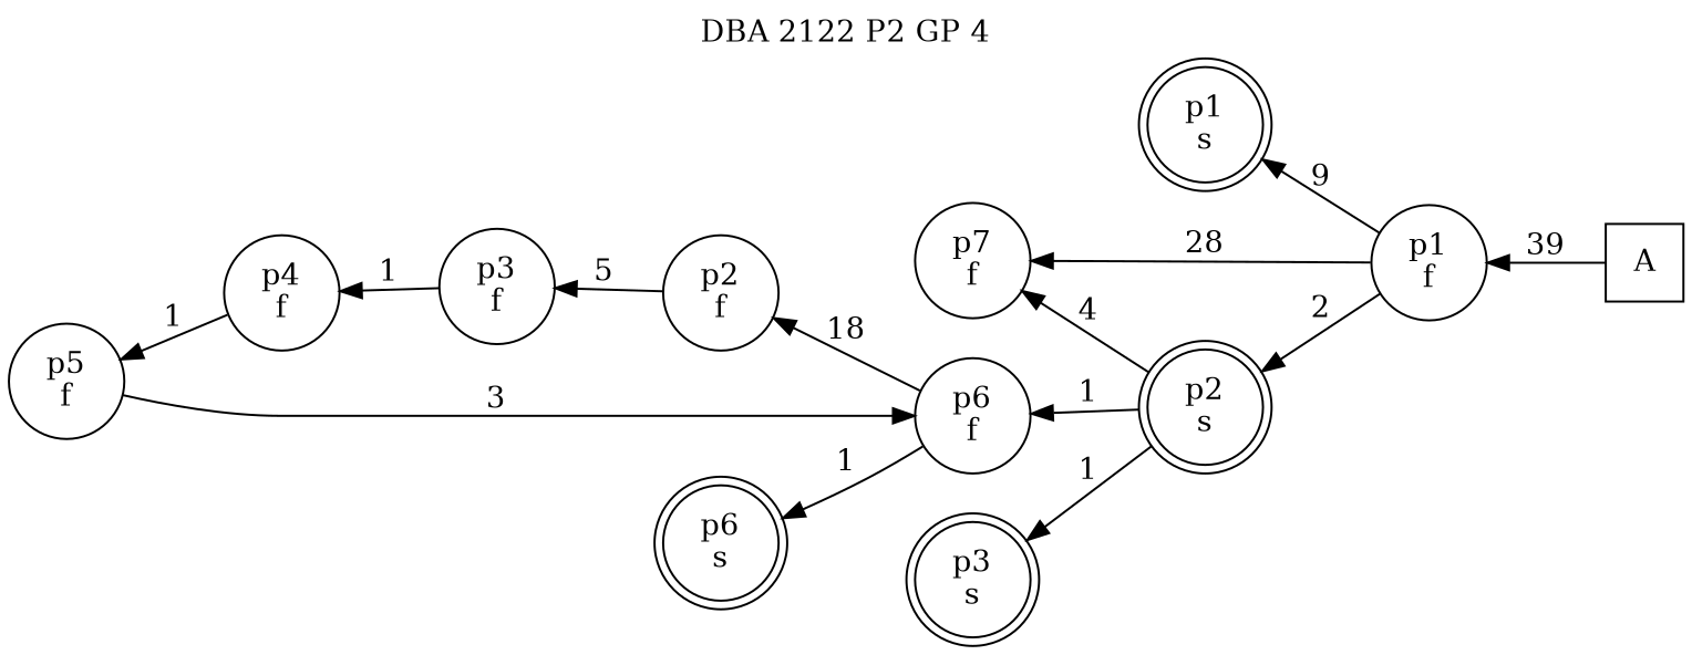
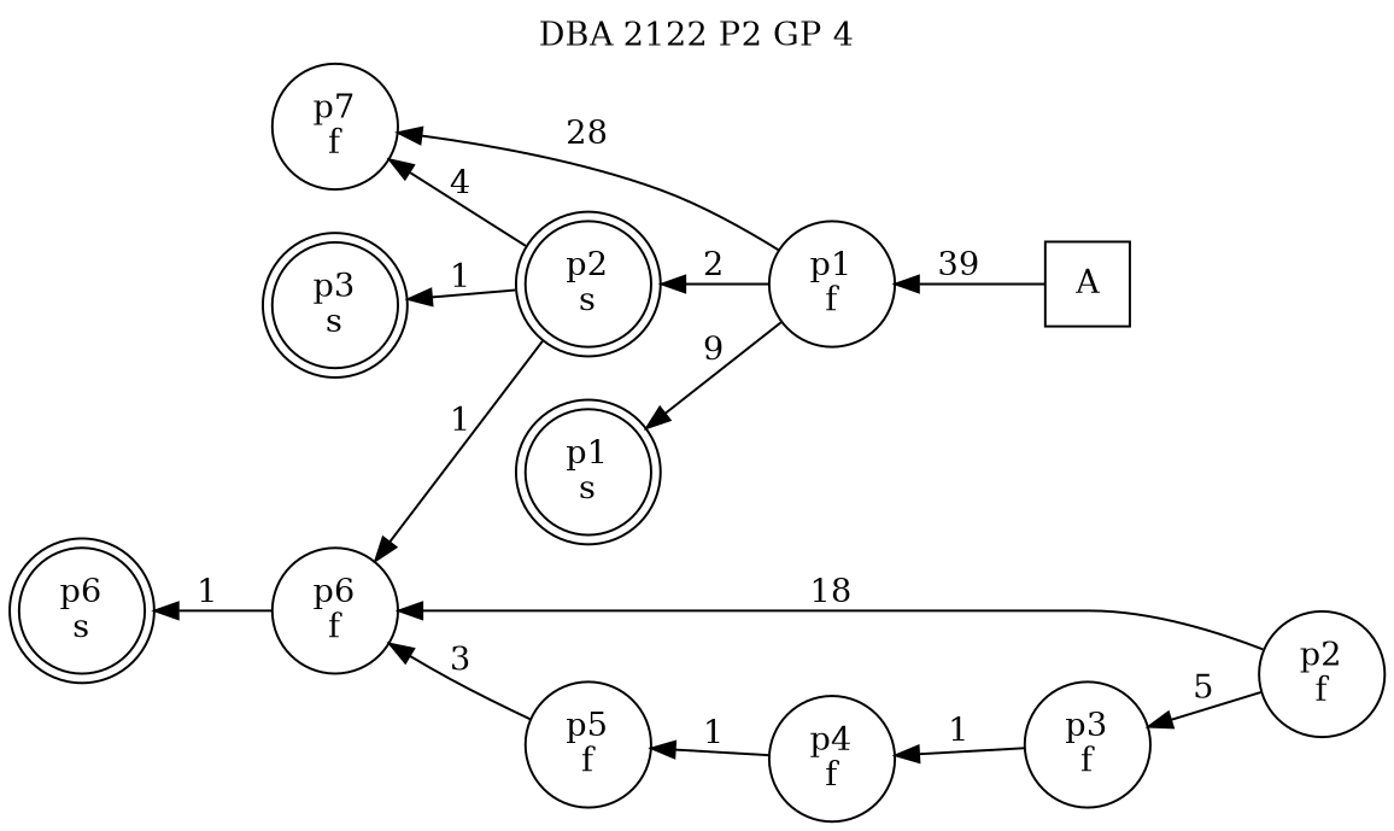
  digraph {
    label=" DBA 2122 P2 GP 4 "
    labelloc=tl
    rankdir=RL
    node [shape=circle]
    n1 [label=A shape=square]
    n2 [label="p1\nf"]
    n3 [label="p1\ns" shape=doublecircle]
    n4 [label="p2\ns" shape=doublecircle]
    n5 [label="p7\nf"]
    n6 [label="p2\nf"]
    n7 [label="p3\nf"]
    n8 [label="p6\nf"]
    n9 [label="p3\ns" shape=doublecircle]
    n10 [label="p4\nf"]
    n11 [label="p6\ns" shape=doublecircle]
    n12 [label="p5\nf"]
    n1 -> n2 [label=39]
    n2 -> n3 [label=9]
    n2 -> n4 [label=2]
    n2 -> n5 [label=28]
    n4 -> n5 [label=4]
    n4 -> n8 [label=1]
    n4 -> n9 [label=1]
    n6 -> n7 [label=5]
-   n8 -> n6 [label=18]
+   n6 -> n8 [label=18]
    n7 -> n10 [label=1]
    n8 -> n11 [label=1]
    n10 -> n12 [label=1]
    n12 -> n8 [label=3]
  }
